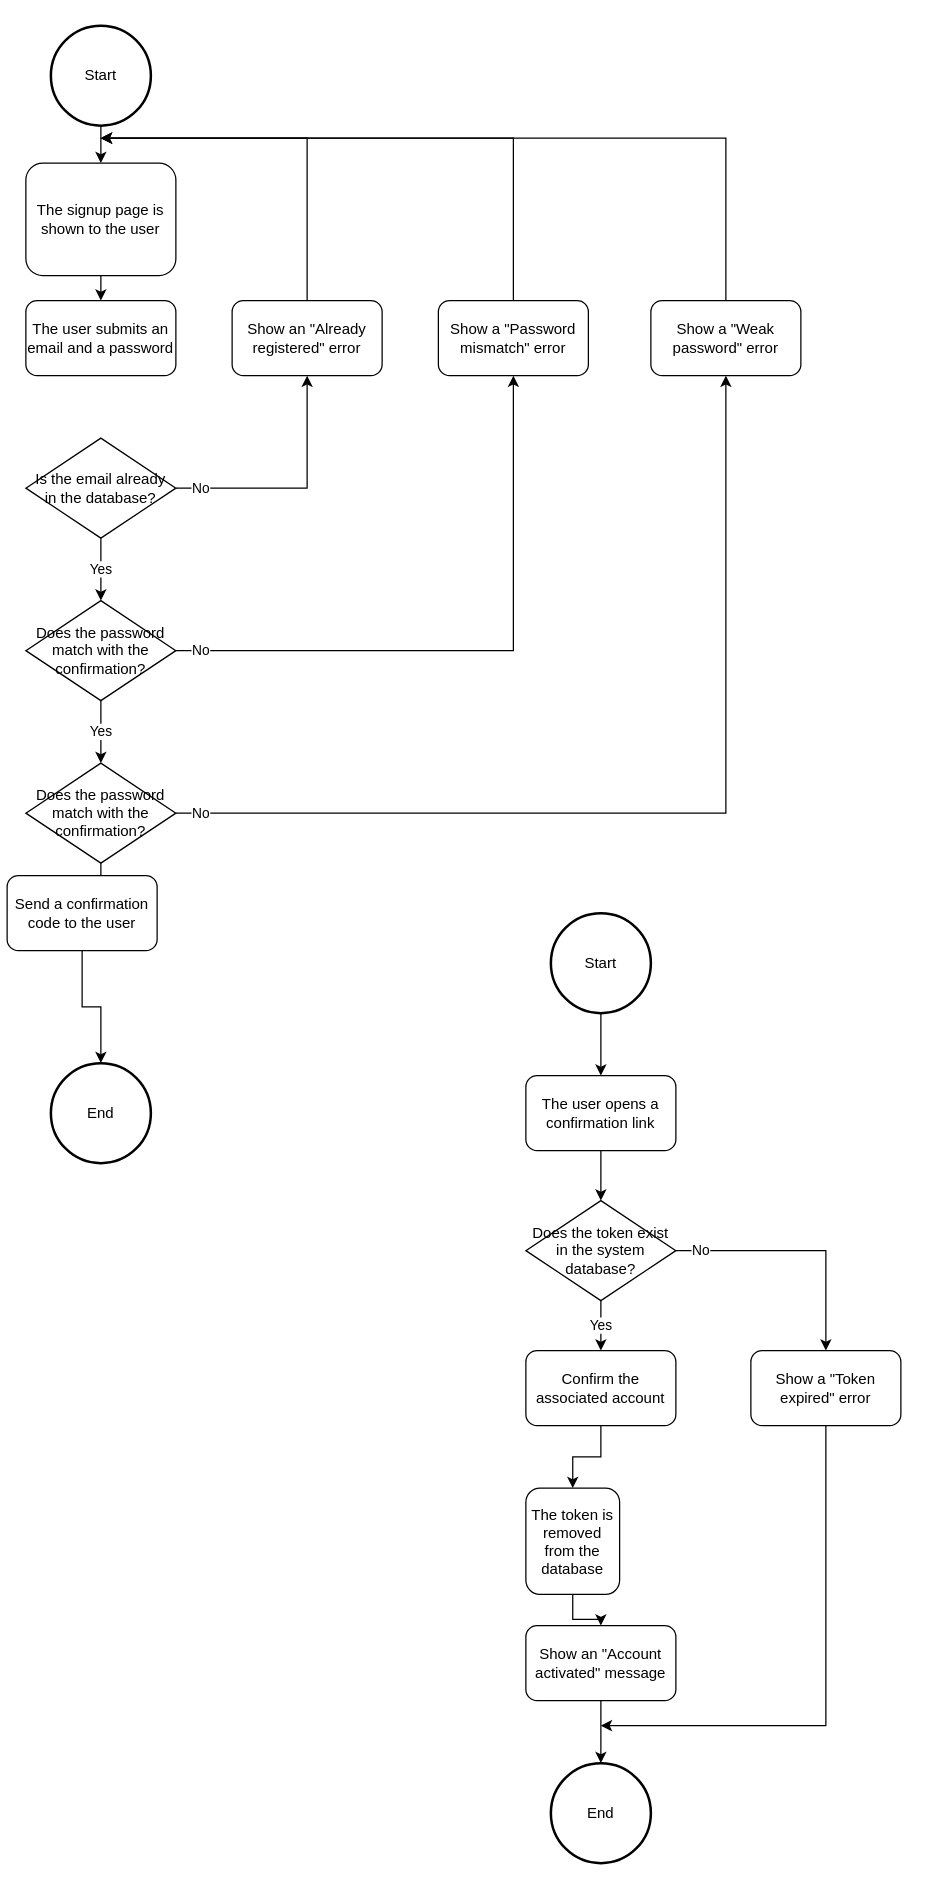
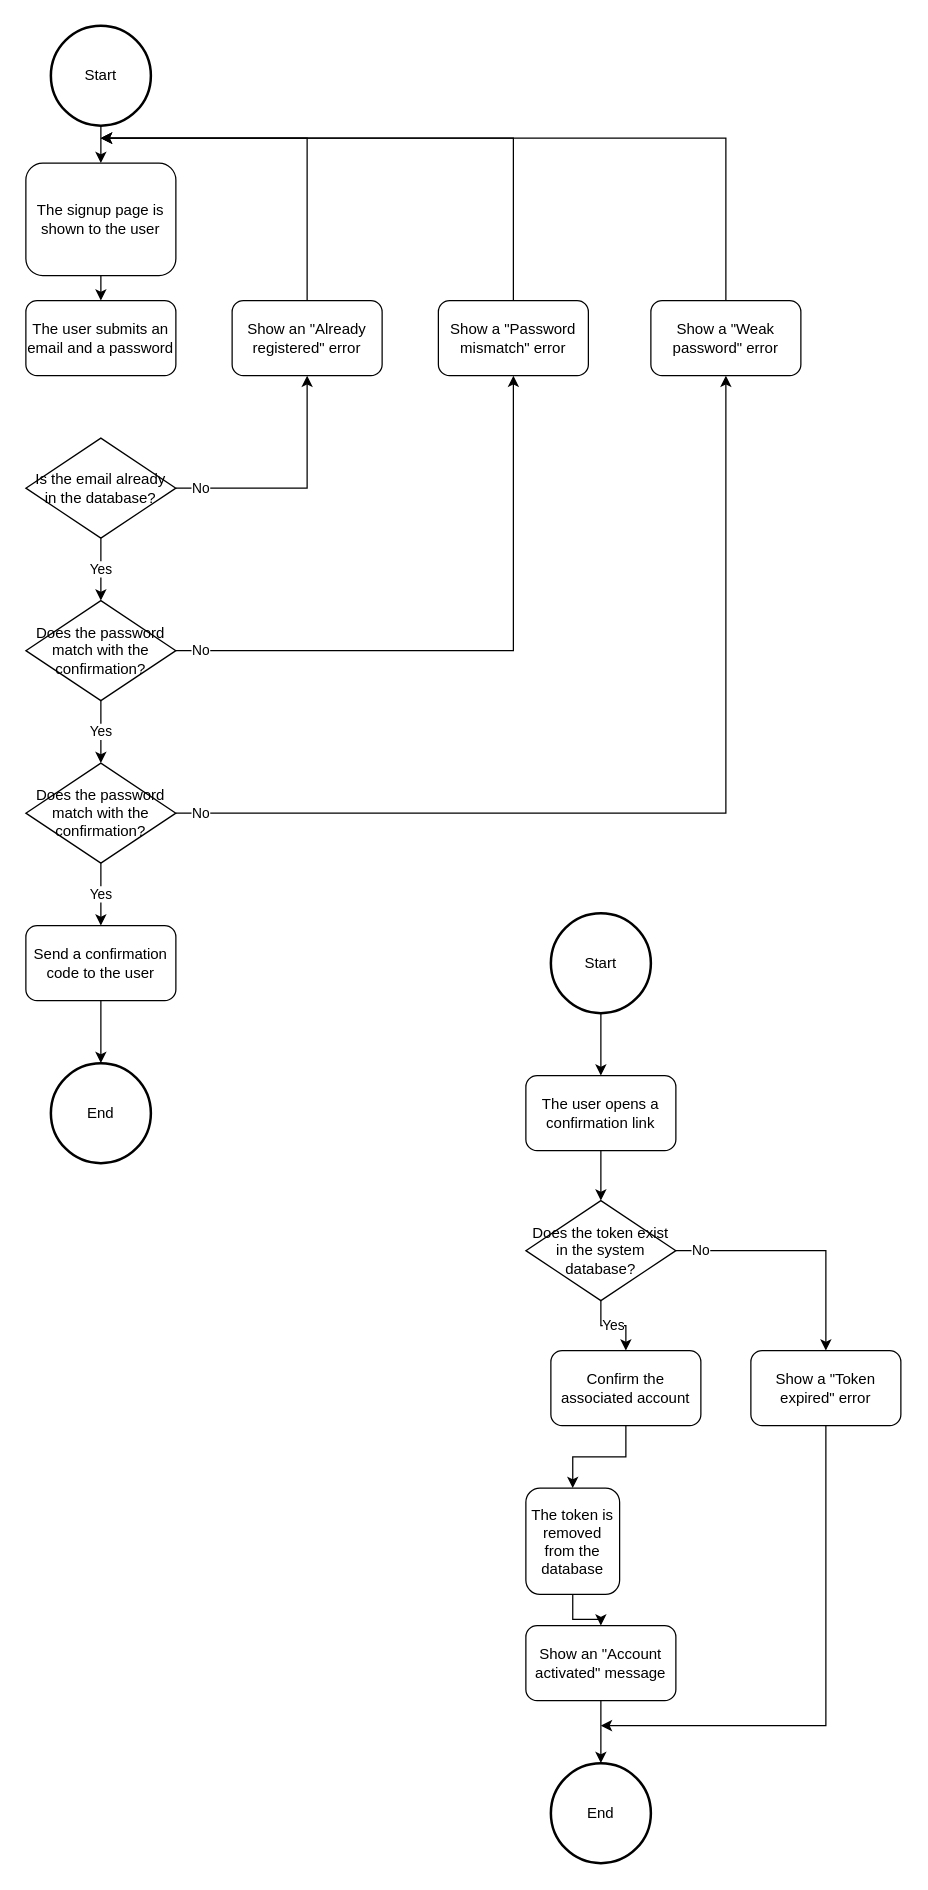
  <mxCell id="0" />
  <mxCell id="1" parent="0" />
  <mxCell id="2" style="edgeStyle=orthogonalEdgeStyle;rounded=0;orthogonalLoop=1;jettySize=auto;html=1;entryX=0.5;entryY=0;entryDx=0;entryDy=0;" edge="1" parent="1" source="3" target="12"><mxGeometry relative="1" as="geometry" /></mxCell>
  <mxCell id="3" value="&lt;div&gt;Start&lt;/div&gt;" style="ellipse;whiteSpace=wrap;html=1;aspect=fixed;strokeWidth=2;" vertex="1" parent="1"><mxGeometry x="40" y="20" width="80" height="80" as="geometry" /></mxCell>
  <mxCell id="4" value="The user submits an email and a password" style="rounded=1;whiteSpace=wrap;html=1;" vertex="1" parent="1"><mxGeometry x="20" y="240" width="120" height="60" as="geometry" /></mxCell>
  <mxCell id="5" value="Yes" style="edgeStyle=orthogonalEdgeStyle;rounded=0;orthogonalLoop=1;jettySize=auto;html=1;exitX=0.5;exitY=1;exitDx=0;exitDy=0;" edge="1" parent="1" source="7" target="10"><mxGeometry relative="1" as="geometry" /></mxCell>
  <mxCell id="6" value="No" style="edgeStyle=orthogonalEdgeStyle;rounded=0;orthogonalLoop=1;jettySize=auto;html=1;entryX=0.5;entryY=1;entryDx=0;entryDy=0;" edge="1" parent="1" source="7" target="19"><mxGeometry x="-0.795" relative="1" as="geometry"><mxPoint as="offset" /></mxGeometry></mxCell>
  <mxCell id="7" value="&lt;div&gt;Is the email already&lt;/div&gt;&lt;div&gt;in the database?&lt;br&gt;&lt;/div&gt;" style="rhombus;whiteSpace=wrap;html=1;" vertex="1" parent="1"><mxGeometry x="20" y="350" width="120" height="80" as="geometry" /></mxCell>
  <mxCell id="8" value="Yes" style="edgeStyle=orthogonalEdgeStyle;rounded=0;orthogonalLoop=1;jettySize=auto;html=1;exitX=0.5;exitY=1;exitDx=0;exitDy=0;" edge="1" parent="1" source="10" target="15"><mxGeometry relative="1" as="geometry" /></mxCell>
  <mxCell id="9" value="No" style="edgeStyle=orthogonalEdgeStyle;rounded=0;orthogonalLoop=1;jettySize=auto;html=1;entryX=0.5;entryY=1;entryDx=0;entryDy=0;" edge="1" parent="1" source="10" target="21"><mxGeometry x="-0.918" relative="1" as="geometry"><mxPoint as="offset" /></mxGeometry></mxCell>
  <mxCell id="10" value="Does the password match with the confirmation?" style="rhombus;whiteSpace=wrap;html=1;" vertex="1" parent="1"><mxGeometry x="20" y="480" width="120" height="80" as="geometry" /></mxCell>
  <mxCell id="11" style="edgeStyle=orthogonalEdgeStyle;rounded=0;orthogonalLoop=1;jettySize=auto;html=1;exitX=0.5;exitY=1;exitDx=0;exitDy=0;entryX=0.5;entryY=0;entryDx=0;entryDy=0;" edge="1" parent="1" source="12" target="4"><mxGeometry relative="1" as="geometry" /></mxCell>
  <mxCell id="12" value="The signup page is shown to the user" style="rounded=1;whiteSpace=wrap;html=1;" vertex="1" parent="1"><mxGeometry x="20" y="130" width="120" height="90" as="geometry" /></mxCell>
  <mxCell id="13" value="Yes" style="edgeStyle=orthogonalEdgeStyle;rounded=0;orthogonalLoop=1;jettySize=auto;html=1;" edge="1" parent="1" source="15" target="17"><mxGeometry relative="1" as="geometry" /></mxCell>
  <mxCell id="14" value="&lt;div&gt;No&lt;/div&gt;" style="edgeStyle=orthogonalEdgeStyle;rounded=0;orthogonalLoop=1;jettySize=auto;html=1;entryX=0.5;entryY=1;entryDx=0;entryDy=0;" edge="1" parent="1" source="15" target="23"><mxGeometry x="-0.949" relative="1" as="geometry"><mxPoint as="offset" /></mxGeometry></mxCell>
  <mxCell id="15" value="Does the password match with the confirmation?" style="rhombus;whiteSpace=wrap;html=1;" vertex="1" parent="1"><mxGeometry x="20" y="610" width="120" height="80" as="geometry" /></mxCell>
  <mxCell id="16" style="edgeStyle=orthogonalEdgeStyle;rounded=0;orthogonalLoop=1;jettySize=auto;html=1;" edge="1" parent="1" source="17" target="24"><mxGeometry relative="1" as="geometry" /></mxCell>
- <mxCell id="17" value="Send a confirmation code to the user" style="rounded=1;whiteSpace=wrap;html=1;" vertex="1" parent="1"><mxGeometry x="5" y="700" width="120" height="60" as="geometry" /></mxCell>
+ <mxCell id="17" value="Send a confirmation code to the user" style="rounded=1;whiteSpace=wrap;html=1;" vertex="1" parent="1"><mxGeometry x="20" y="740" width="120" height="60" as="geometry" /></mxCell>
  <mxCell id="18" style="edgeStyle=orthogonalEdgeStyle;rounded=0;orthogonalLoop=1;jettySize=auto;html=1;" edge="1" parent="1" source="19"><mxGeometry relative="1" as="geometry"><mxPoint x="80" y="110" as="targetPoint" /><Array as="points"><mxPoint x="245" y="110" /></Array></mxGeometry></mxCell>
  <mxCell id="19" value="Show an &quot;Already registered&quot; error" style="rounded=1;whiteSpace=wrap;html=1;" vertex="1" parent="1"><mxGeometry x="185" y="240" width="120" height="60" as="geometry" /></mxCell>
  <mxCell id="20" style="edgeStyle=orthogonalEdgeStyle;rounded=0;orthogonalLoop=1;jettySize=auto;html=1;" edge="1" parent="1" source="21"><mxGeometry relative="1" as="geometry"><mxPoint x="80" y="110" as="targetPoint" /><Array as="points"><mxPoint x="410" y="110" /></Array></mxGeometry></mxCell>
  <mxCell id="21" value="Show a &quot;Password mismatch&quot; error" style="rounded=1;whiteSpace=wrap;html=1;" vertex="1" parent="1"><mxGeometry x="350" y="240" width="120" height="60" as="geometry" /></mxCell>
  <mxCell id="22" style="edgeStyle=orthogonalEdgeStyle;rounded=0;orthogonalLoop=1;jettySize=auto;html=1;" edge="1" parent="1" source="23"><mxGeometry relative="1" as="geometry"><mxPoint x="80" y="110" as="targetPoint" /><Array as="points"><mxPoint x="580" y="110" /></Array></mxGeometry></mxCell>
  <mxCell id="23" value="Show a &quot;Weak password&quot; error" style="rounded=1;whiteSpace=wrap;html=1;" vertex="1" parent="1"><mxGeometry x="520" y="240" width="120" height="60" as="geometry" /></mxCell>
  <mxCell id="24" value="End" style="ellipse;whiteSpace=wrap;html=1;aspect=fixed;strokeWidth=2;" vertex="1" parent="1"><mxGeometry x="40" y="850" width="80" height="80" as="geometry" /></mxCell>
  <mxCell id="25" style="edgeStyle=orthogonalEdgeStyle;rounded=0;orthogonalLoop=1;jettySize=auto;html=1;exitX=0.5;exitY=1;exitDx=0;exitDy=0;" edge="1" parent="1" source="26" target="28"><mxGeometry relative="1" as="geometry" /></mxCell>
  <mxCell id="26" value="Start" style="ellipse;whiteSpace=wrap;html=1;aspect=fixed;strokeWidth=2;" vertex="1" parent="1"><mxGeometry x="440" y="730" width="80" height="80" as="geometry" /></mxCell>
  <mxCell id="27" style="edgeStyle=orthogonalEdgeStyle;rounded=0;orthogonalLoop=1;jettySize=auto;html=1;" edge="1" parent="1" source="28" target="31"><mxGeometry relative="1" as="geometry" /></mxCell>
  <mxCell id="28" value="The user opens a confirmation link" style="rounded=1;whiteSpace=wrap;html=1;" vertex="1" parent="1"><mxGeometry x="420" y="860" width="120" height="60" as="geometry" /></mxCell>
  <mxCell id="29" value="No" style="edgeStyle=orthogonalEdgeStyle;rounded=0;orthogonalLoop=1;jettySize=auto;html=1;" edge="1" parent="1" source="31" target="37"><mxGeometry x="-0.8" relative="1" as="geometry"><mxPoint as="offset" /></mxGeometry></mxCell>
  <mxCell id="30" value="Yes" style="edgeStyle=orthogonalEdgeStyle;rounded=0;orthogonalLoop=1;jettySize=auto;html=1;" edge="1" parent="1" source="31" target="33"><mxGeometry relative="1" as="geometry" /></mxCell>
  <mxCell id="31" value="&lt;div&gt;Does the token exist&lt;/div&gt;&lt;div&gt;in the system database?&lt;br&gt;&lt;/div&gt;" style="rhombus;whiteSpace=wrap;html=1;strokeWidth=1;" vertex="1" parent="1"><mxGeometry x="420" y="960" width="120" height="80" as="geometry" /></mxCell>
  <mxCell id="32" style="edgeStyle=orthogonalEdgeStyle;rounded=0;orthogonalLoop=1;jettySize=auto;html=1;" edge="1" parent="1" source="33" target="35"><mxGeometry relative="1" as="geometry" /></mxCell>
- <mxCell id="33" value="Confirm the associated account" style="rounded=1;whiteSpace=wrap;html=1;" vertex="1" parent="1"><mxGeometry x="420" y="1080" width="120" height="60" as="geometry" /></mxCell>
+ <mxCell id="33" value="Confirm the associated account" style="rounded=1;whiteSpace=wrap;html=1;" vertex="1" parent="1"><mxGeometry x="440" y="1080" width="120" height="60" as="geometry" /></mxCell>
  <mxCell id="34" style="edgeStyle=orthogonalEdgeStyle;rounded=0;orthogonalLoop=1;jettySize=auto;html=1;" edge="1" parent="1" source="35" target="40"><mxGeometry relative="1" as="geometry" /></mxCell>
  <mxCell id="35" value="The token is removed from the database" style="rounded=1;whiteSpace=wrap;html=1;" vertex="1" parent="1"><mxGeometry x="420" y="1190" width="75" height="85" as="geometry" /></mxCell>
  <mxCell id="36" style="edgeStyle=orthogonalEdgeStyle;rounded=0;orthogonalLoop=1;jettySize=auto;html=1;" edge="1" parent="1" source="37"><mxGeometry relative="1" as="geometry"><mxPoint x="480" y="1380" as="targetPoint" /><Array as="points"><mxPoint x="660" y="1380" /></Array></mxGeometry></mxCell>
  <mxCell id="37" value="Show a &quot;Token expired&quot; error" style="rounded=1;whiteSpace=wrap;html=1;" vertex="1" parent="1"><mxGeometry x="600" y="1080" width="120" height="60" as="geometry" /></mxCell>
  <mxCell id="38" value="End" style="ellipse;whiteSpace=wrap;html=1;aspect=fixed;strokeWidth=2;" vertex="1" parent="1"><mxGeometry x="440" y="1410" width="80" height="80" as="geometry" /></mxCell>
  <mxCell id="39" style="edgeStyle=orthogonalEdgeStyle;rounded=0;orthogonalLoop=1;jettySize=auto;html=1;" edge="1" parent="1" source="40" target="38"><mxGeometry relative="1" as="geometry" /></mxCell>
  <mxCell id="40" value="Show an &quot;Account activated&quot; message" style="rounded=1;whiteSpace=wrap;html=1;" vertex="1" parent="1"><mxGeometry x="420" y="1300" width="120" height="60" as="geometry" /></mxCell>
